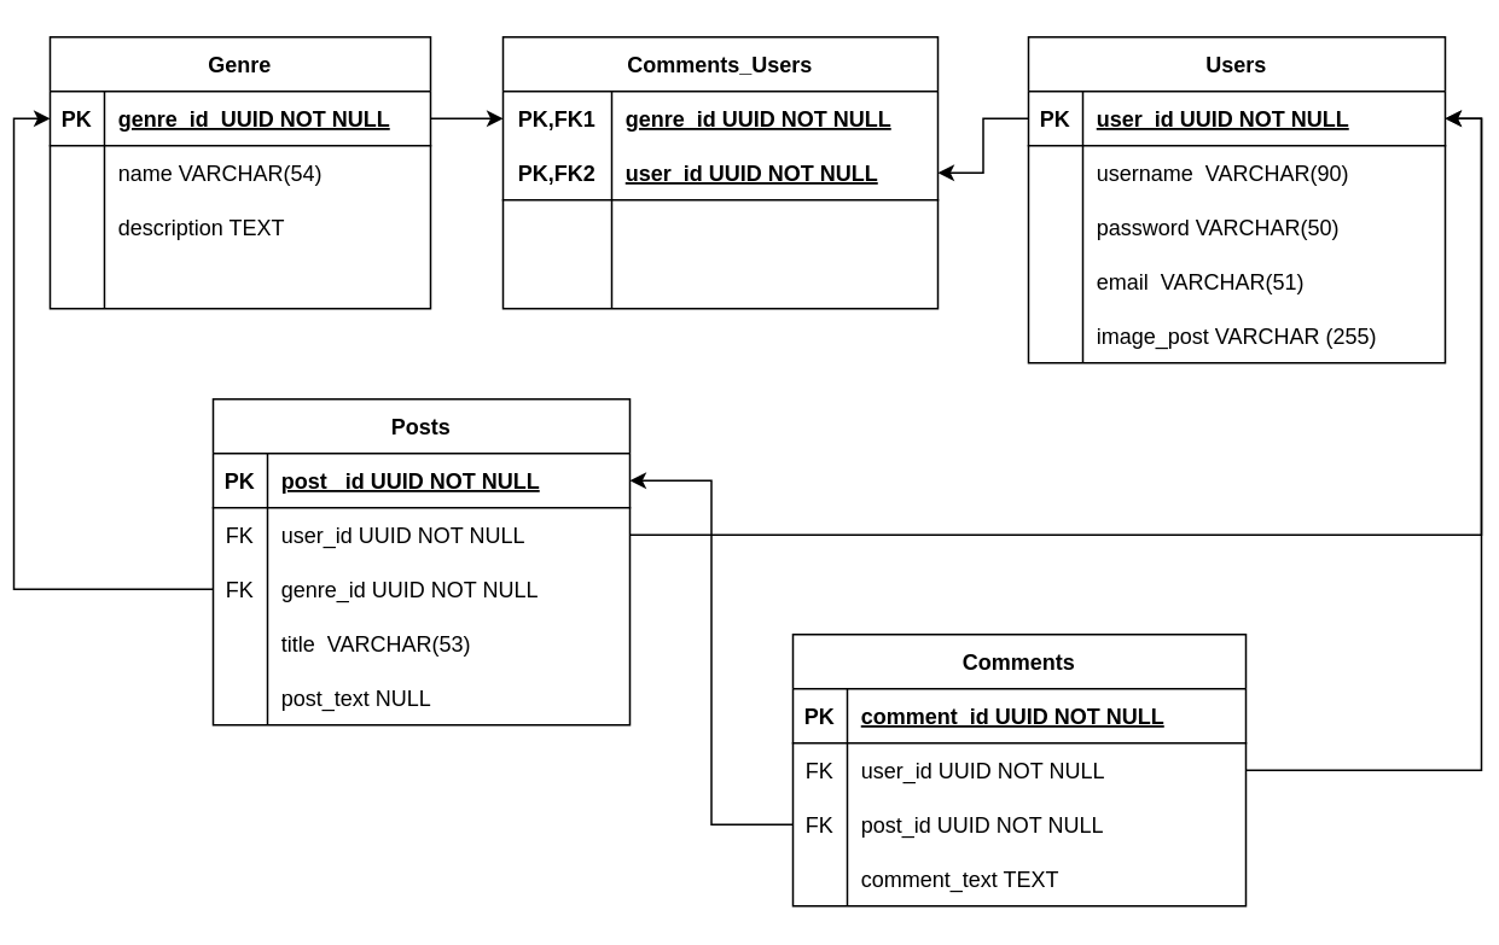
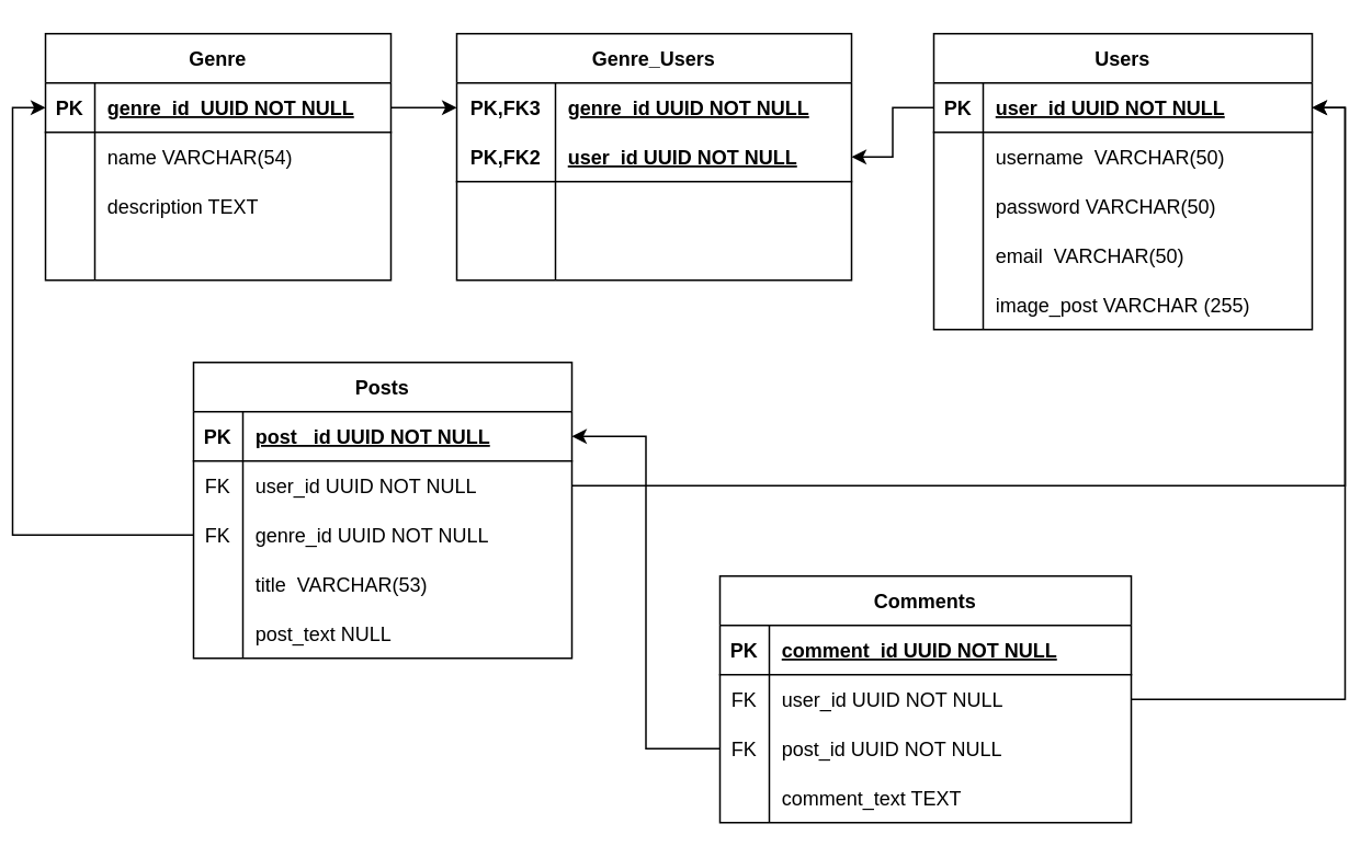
  <mxCell id="0" />
  <mxCell id="1" parent="0" />
  <mxCell id="2" value="Genre" style="shape=table;startSize=30;container=1;collapsible=1;childLayout=tableLayout;fixedRows=1;rowLines=0;fontStyle=1;align=center;resizeLast=1;" vertex="1" parent="1"><mxGeometry x="20" y="20" width="210" height="150" as="geometry" /></mxCell>
  <mxCell id="3" value="" style="shape=tableRow;horizontal=0;startSize=0;swimlaneHead=0;swimlaneBody=0;fillColor=none;collapsible=0;dropTarget=0;points=[[0,0.5],[1,0.5]];portConstraint=eastwest;top=0;left=0;right=0;bottom=1;" vertex="1" parent="2"><mxGeometry y="30" width="210" height="30" as="geometry" /></mxCell>
  <mxCell id="4" value="PK" style="shape=partialRectangle;connectable=0;fillColor=none;top=0;left=0;bottom=0;right=0;fontStyle=1;overflow=hidden;" vertex="1" parent="3"><mxGeometry width="30" height="30" as="geometry"><mxRectangle width="30" height="30" as="alternateBounds" /></mxGeometry></mxCell>
  <mxCell id="5" value="genre_id  UUID NOT NULL" style="shape=partialRectangle;connectable=0;fillColor=none;top=0;left=0;bottom=0;right=0;align=left;spacingLeft=6;fontStyle=5;overflow=hidden;" vertex="1" parent="3"><mxGeometry x="30" width="180" height="30" as="geometry"><mxRectangle width="180" height="30" as="alternateBounds" /></mxGeometry></mxCell>
  <mxCell id="6" value="" style="shape=tableRow;horizontal=0;startSize=0;swimlaneHead=0;swimlaneBody=0;fillColor=none;collapsible=0;dropTarget=0;points=[[0,0.5],[1,0.5]];portConstraint=eastwest;top=0;left=0;right=0;bottom=0;" vertex="1" parent="2"><mxGeometry y="60" width="210" height="30" as="geometry" /></mxCell>
  <mxCell id="7" value="" style="shape=partialRectangle;connectable=0;fillColor=none;top=0;left=0;bottom=0;right=0;editable=1;overflow=hidden;" vertex="1" parent="6"><mxGeometry width="30" height="30" as="geometry"><mxRectangle width="30" height="30" as="alternateBounds" /></mxGeometry></mxCell>
  <mxCell id="8" value="name VARCHAR(54)" style="shape=partialRectangle;connectable=0;fillColor=none;top=0;left=0;bottom=0;right=0;align=left;spacingLeft=6;overflow=hidden;" vertex="1" parent="6"><mxGeometry x="30" width="180" height="30" as="geometry"><mxRectangle width="180" height="30" as="alternateBounds" /></mxGeometry></mxCell>
  <mxCell id="9" value="" style="shape=tableRow;horizontal=0;startSize=0;swimlaneHead=0;swimlaneBody=0;fillColor=none;collapsible=0;dropTarget=0;points=[[0,0.5],[1,0.5]];portConstraint=eastwest;top=0;left=0;right=0;bottom=0;" vertex="1" parent="2"><mxGeometry y="90" width="210" height="30" as="geometry" /></mxCell>
  <mxCell id="10" value="" style="shape=partialRectangle;connectable=0;fillColor=none;top=0;left=0;bottom=0;right=0;editable=1;overflow=hidden;" vertex="1" parent="9"><mxGeometry width="30" height="30" as="geometry"><mxRectangle width="30" height="30" as="alternateBounds" /></mxGeometry></mxCell>
  <mxCell id="11" value="description TEXT" style="shape=partialRectangle;connectable=0;fillColor=none;top=0;left=0;bottom=0;right=0;align=left;spacingLeft=6;overflow=hidden;" vertex="1" parent="9"><mxGeometry x="30" width="180" height="30" as="geometry"><mxRectangle width="180" height="30" as="alternateBounds" /></mxGeometry></mxCell>
  <mxCell id="12" value="" style="shape=tableRow;horizontal=0;startSize=0;swimlaneHead=0;swimlaneBody=0;fillColor=none;collapsible=0;dropTarget=0;points=[[0,0.5],[1,0.5]];portConstraint=eastwest;top=0;left=0;right=0;bottom=0;" vertex="1" parent="2"><mxGeometry y="120" width="210" height="30" as="geometry" /></mxCell>
  <mxCell id="13" value="" style="shape=partialRectangle;connectable=0;fillColor=none;top=0;left=0;bottom=0;right=0;editable=1;overflow=hidden;" vertex="1" parent="12"><mxGeometry width="30" height="30" as="geometry"><mxRectangle width="30" height="30" as="alternateBounds" /></mxGeometry></mxCell>
  <mxCell id="14" value="" style="shape=partialRectangle;connectable=0;fillColor=none;top=0;left=0;bottom=0;right=0;align=left;spacingLeft=6;overflow=hidden;" vertex="1" parent="12"><mxGeometry x="30" width="180" height="30" as="geometry"><mxRectangle width="180" height="30" as="alternateBounds" /></mxGeometry></mxCell>
  <mxCell id="15" value="Posts" style="shape=table;startSize=30;container=1;collapsible=1;childLayout=tableLayout;fixedRows=1;rowLines=0;fontStyle=1;align=center;resizeLast=1;" vertex="1" parent="1"><mxGeometry x="110" y="220" width="230" height="180" as="geometry" /></mxCell>
  <mxCell id="16" value="" style="shape=tableRow;horizontal=0;startSize=0;swimlaneHead=0;swimlaneBody=0;fillColor=none;collapsible=0;dropTarget=0;points=[[0,0.5],[1,0.5]];portConstraint=eastwest;top=0;left=0;right=0;bottom=1;" vertex="1" parent="15"><mxGeometry y="30" width="230" height="30" as="geometry" /></mxCell>
  <mxCell id="17" value="PK" style="shape=partialRectangle;connectable=0;fillColor=none;top=0;left=0;bottom=0;right=0;fontStyle=1;overflow=hidden;" vertex="1" parent="16"><mxGeometry width="30" height="30" as="geometry"><mxRectangle width="30" height="30" as="alternateBounds" /></mxGeometry></mxCell>
  <mxCell id="18" value="post _id UUID NOT NULL" style="shape=partialRectangle;connectable=0;fillColor=none;top=0;left=0;bottom=0;right=0;align=left;spacingLeft=6;fontStyle=5;overflow=hidden;" vertex="1" parent="16"><mxGeometry x="30" width="200" height="30" as="geometry"><mxRectangle width="200" height="30" as="alternateBounds" /></mxGeometry></mxCell>
  <mxCell id="19" value="" style="shape=tableRow;horizontal=0;startSize=0;swimlaneHead=0;swimlaneBody=0;fillColor=none;collapsible=0;dropTarget=0;points=[[0,0.5],[1,0.5]];portConstraint=eastwest;top=0;left=0;right=0;bottom=0;" vertex="1" parent="15"><mxGeometry y="60" width="230" height="30" as="geometry" /></mxCell>
  <mxCell id="20" value="FK" style="shape=partialRectangle;connectable=0;fillColor=none;top=0;left=0;bottom=0;right=0;editable=1;overflow=hidden;" vertex="1" parent="19"><mxGeometry width="30" height="30" as="geometry"><mxRectangle width="30" height="30" as="alternateBounds" /></mxGeometry></mxCell>
  <mxCell id="21" value="user_id UUID NOT NULL" style="shape=partialRectangle;connectable=0;fillColor=none;top=0;left=0;bottom=0;right=0;align=left;spacingLeft=6;overflow=hidden;" vertex="1" parent="19"><mxGeometry x="30" width="200" height="30" as="geometry"><mxRectangle width="200" height="30" as="alternateBounds" /></mxGeometry></mxCell>
  <mxCell id="22" value="" style="shape=tableRow;horizontal=0;startSize=0;swimlaneHead=0;swimlaneBody=0;fillColor=none;collapsible=0;dropTarget=0;points=[[0,0.5],[1,0.5]];portConstraint=eastwest;top=0;left=0;right=0;bottom=0;" vertex="1" parent="15"><mxGeometry y="90" width="230" height="30" as="geometry" /></mxCell>
  <mxCell id="23" value="FK" style="shape=partialRectangle;connectable=0;fillColor=none;top=0;left=0;bottom=0;right=0;editable=1;overflow=hidden;" vertex="1" parent="22"><mxGeometry width="30" height="30" as="geometry"><mxRectangle width="30" height="30" as="alternateBounds" /></mxGeometry></mxCell>
  <mxCell id="24" value="genre_id UUID NOT NULL" style="shape=partialRectangle;connectable=0;fillColor=none;top=0;left=0;bottom=0;right=0;align=left;spacingLeft=6;overflow=hidden;" vertex="1" parent="22"><mxGeometry x="30" width="200" height="30" as="geometry"><mxRectangle width="200" height="30" as="alternateBounds" /></mxGeometry></mxCell>
  <mxCell id="25" value="" style="shape=tableRow;horizontal=0;startSize=0;swimlaneHead=0;swimlaneBody=0;fillColor=none;collapsible=0;dropTarget=0;points=[[0,0.5],[1,0.5]];portConstraint=eastwest;top=0;left=0;right=0;bottom=0;" vertex="1" parent="15"><mxGeometry y="120" width="230" height="30" as="geometry" /></mxCell>
  <mxCell id="26" value="" style="shape=partialRectangle;connectable=0;fillColor=none;top=0;left=0;bottom=0;right=0;editable=1;overflow=hidden;" vertex="1" parent="25"><mxGeometry width="30" height="30" as="geometry"><mxRectangle width="30" height="30" as="alternateBounds" /></mxGeometry></mxCell>
  <mxCell id="27" value="title  VARCHAR(53)" style="shape=partialRectangle;connectable=0;fillColor=none;top=0;left=0;bottom=0;right=0;align=left;spacingLeft=6;overflow=hidden;" vertex="1" parent="25"><mxGeometry x="30" width="200" height="30" as="geometry"><mxRectangle width="200" height="30" as="alternateBounds" /></mxGeometry></mxCell>
  <mxCell id="28" style="shape=tableRow;horizontal=0;startSize=0;swimlaneHead=0;swimlaneBody=0;fillColor=none;collapsible=0;dropTarget=0;points=[[0,0.5],[1,0.5]];portConstraint=eastwest;top=0;left=0;right=0;bottom=0;" vertex="1" parent="15"><mxGeometry y="150" width="230" height="30" as="geometry" /></mxCell>
  <mxCell id="29" style="shape=partialRectangle;connectable=0;fillColor=none;top=0;left=0;bottom=0;right=0;editable=1;overflow=hidden;" vertex="1" parent="28"><mxGeometry width="30" height="30" as="geometry"><mxRectangle width="30" height="30" as="alternateBounds" /></mxGeometry></mxCell>
  <mxCell id="30" value="post_text NULL" style="shape=partialRectangle;connectable=0;fillColor=none;top=0;left=0;bottom=0;right=0;align=left;spacingLeft=6;overflow=hidden;" vertex="1" parent="28"><mxGeometry x="30" width="200" height="30" as="geometry"><mxRectangle width="200" height="30" as="alternateBounds" /></mxGeometry></mxCell>
  <mxCell id="31" value="Comments" style="shape=table;startSize=30;container=1;collapsible=1;childLayout=tableLayout;fixedRows=1;rowLines=0;fontStyle=1;align=center;resizeLast=1;" vertex="1" parent="1"><mxGeometry x="430" y="350" width="250" height="150" as="geometry" /></mxCell>
  <mxCell id="32" value="" style="shape=tableRow;horizontal=0;startSize=0;swimlaneHead=0;swimlaneBody=0;fillColor=none;collapsible=0;dropTarget=0;points=[[0,0.5],[1,0.5]];portConstraint=eastwest;top=0;left=0;right=0;bottom=1;" vertex="1" parent="31"><mxGeometry y="30" width="250" height="30" as="geometry" /></mxCell>
  <mxCell id="33" value="PK" style="shape=partialRectangle;connectable=0;fillColor=none;top=0;left=0;bottom=0;right=0;fontStyle=1;overflow=hidden;" vertex="1" parent="32"><mxGeometry width="30" height="30" as="geometry"><mxRectangle width="30" height="30" as="alternateBounds" /></mxGeometry></mxCell>
  <mxCell id="34" value="comment_id UUID NOT NULL" style="shape=partialRectangle;connectable=0;fillColor=none;top=0;left=0;bottom=0;right=0;align=left;spacingLeft=6;fontStyle=5;overflow=hidden;" vertex="1" parent="32"><mxGeometry x="30" width="220" height="30" as="geometry"><mxRectangle width="220" height="30" as="alternateBounds" /></mxGeometry></mxCell>
  <mxCell id="35" value="" style="shape=tableRow;horizontal=0;startSize=0;swimlaneHead=0;swimlaneBody=0;fillColor=none;collapsible=0;dropTarget=0;points=[[0,0.5],[1,0.5]];portConstraint=eastwest;top=0;left=0;right=0;bottom=0;" vertex="1" parent="31"><mxGeometry y="60" width="250" height="30" as="geometry" /></mxCell>
  <mxCell id="36" value="FK" style="shape=partialRectangle;connectable=0;fillColor=none;top=0;left=0;bottom=0;right=0;editable=1;overflow=hidden;" vertex="1" parent="35"><mxGeometry width="30" height="30" as="geometry"><mxRectangle width="30" height="30" as="alternateBounds" /></mxGeometry></mxCell>
  <mxCell id="37" value="user_id UUID NOT NULL" style="shape=partialRectangle;connectable=0;fillColor=none;top=0;left=0;bottom=0;right=0;align=left;spacingLeft=6;overflow=hidden;" vertex="1" parent="35"><mxGeometry x="30" width="220" height="30" as="geometry"><mxRectangle width="220" height="30" as="alternateBounds" /></mxGeometry></mxCell>
  <mxCell id="38" value="" style="shape=tableRow;horizontal=0;startSize=0;swimlaneHead=0;swimlaneBody=0;fillColor=none;collapsible=0;dropTarget=0;points=[[0,0.5],[1,0.5]];portConstraint=eastwest;top=0;left=0;right=0;bottom=0;" vertex="1" parent="31"><mxGeometry y="90" width="250" height="30" as="geometry" /></mxCell>
  <mxCell id="39" value="FK" style="shape=partialRectangle;connectable=0;fillColor=none;top=0;left=0;bottom=0;right=0;editable=1;overflow=hidden;" vertex="1" parent="38"><mxGeometry width="30" height="30" as="geometry"><mxRectangle width="30" height="30" as="alternateBounds" /></mxGeometry></mxCell>
  <mxCell id="40" value="post_id UUID NOT NULL" style="shape=partialRectangle;connectable=0;fillColor=none;top=0;left=0;bottom=0;right=0;align=left;spacingLeft=6;overflow=hidden;" vertex="1" parent="38"><mxGeometry x="30" width="220" height="30" as="geometry"><mxRectangle width="220" height="30" as="alternateBounds" /></mxGeometry></mxCell>
  <mxCell id="41" value="" style="shape=tableRow;horizontal=0;startSize=0;swimlaneHead=0;swimlaneBody=0;fillColor=none;collapsible=0;dropTarget=0;points=[[0,0.5],[1,0.5]];portConstraint=eastwest;top=0;left=0;right=0;bottom=0;" vertex="1" parent="31"><mxGeometry y="120" width="250" height="30" as="geometry" /></mxCell>
  <mxCell id="42" value="" style="shape=partialRectangle;connectable=0;fillColor=none;top=0;left=0;bottom=0;right=0;editable=1;overflow=hidden;" vertex="1" parent="41"><mxGeometry width="30" height="30" as="geometry"><mxRectangle width="30" height="30" as="alternateBounds" /></mxGeometry></mxCell>
  <mxCell id="43" value="comment_text TEXT" style="shape=partialRectangle;connectable=0;fillColor=none;top=0;left=0;bottom=0;right=0;align=left;spacingLeft=6;overflow=hidden;" vertex="1" parent="41"><mxGeometry x="30" width="220" height="30" as="geometry"><mxRectangle width="220" height="30" as="alternateBounds" /></mxGeometry></mxCell>
  <mxCell id="44" value="Users" style="shape=table;startSize=30;container=1;collapsible=1;childLayout=tableLayout;fixedRows=1;rowLines=0;fontStyle=1;align=center;resizeLast=1;" vertex="1" parent="1"><mxGeometry x="560" y="20" width="230" height="180" as="geometry" /></mxCell>
  <mxCell id="45" value="" style="shape=tableRow;horizontal=0;startSize=0;swimlaneHead=0;swimlaneBody=0;fillColor=none;collapsible=0;dropTarget=0;points=[[0,0.5],[1,0.5]];portConstraint=eastwest;top=0;left=0;right=0;bottom=1;" vertex="1" parent="44"><mxGeometry y="30" width="230" height="30" as="geometry" /></mxCell>
  <mxCell id="46" value="PK" style="shape=partialRectangle;connectable=0;fillColor=none;top=0;left=0;bottom=0;right=0;fontStyle=1;overflow=hidden;" vertex="1" parent="45"><mxGeometry width="30" height="30" as="geometry"><mxRectangle width="30" height="30" as="alternateBounds" /></mxGeometry></mxCell>
  <mxCell id="47" value="user_id UUID NOT NULL" style="shape=partialRectangle;connectable=0;fillColor=none;top=0;left=0;bottom=0;right=0;align=left;spacingLeft=6;fontStyle=5;overflow=hidden;" vertex="1" parent="45"><mxGeometry x="30" width="200" height="30" as="geometry"><mxRectangle width="200" height="30" as="alternateBounds" /></mxGeometry></mxCell>
  <mxCell id="48" value="" style="shape=tableRow;horizontal=0;startSize=0;swimlaneHead=0;swimlaneBody=0;fillColor=none;collapsible=0;dropTarget=0;points=[[0,0.5],[1,0.5]];portConstraint=eastwest;top=0;left=0;right=0;bottom=0;" vertex="1" parent="44"><mxGeometry y="60" width="230" height="30" as="geometry" /></mxCell>
  <mxCell id="49" value="" style="shape=partialRectangle;connectable=0;fillColor=none;top=0;left=0;bottom=0;right=0;editable=1;overflow=hidden;" vertex="1" parent="48"><mxGeometry width="30" height="30" as="geometry"><mxRectangle width="30" height="30" as="alternateBounds" /></mxGeometry></mxCell>
- <mxCell id="50" value="username  VARCHAR(90)" style="shape=partialRectangle;connectable=0;fillColor=none;top=0;left=0;bottom=0;right=0;align=left;spacingLeft=6;overflow=hidden;" vertex="1" parent="48"><mxGeometry x="30" width="200" height="30" as="geometry"><mxRectangle width="200" height="30" as="alternateBounds" /></mxGeometry></mxCell>
+ <mxCell id="50" value="username  VARCHAR(50)" style="shape=partialRectangle;connectable=0;fillColor=none;top=0;left=0;bottom=0;right=0;align=left;spacingLeft=6;overflow=hidden;" vertex="1" parent="48"><mxGeometry x="30" width="200" height="30" as="geometry"><mxRectangle width="200" height="30" as="alternateBounds" /></mxGeometry></mxCell>
  <mxCell id="51" value="" style="shape=tableRow;horizontal=0;startSize=0;swimlaneHead=0;swimlaneBody=0;fillColor=none;collapsible=0;dropTarget=0;points=[[0,0.5],[1,0.5]];portConstraint=eastwest;top=0;left=0;right=0;bottom=0;" vertex="1" parent="44"><mxGeometry y="90" width="230" height="30" as="geometry" /></mxCell>
  <mxCell id="52" value="" style="shape=partialRectangle;connectable=0;fillColor=none;top=0;left=0;bottom=0;right=0;editable=1;overflow=hidden;" vertex="1" parent="51"><mxGeometry width="30" height="30" as="geometry"><mxRectangle width="30" height="30" as="alternateBounds" /></mxGeometry></mxCell>
  <mxCell id="53" value="password VARCHAR(50)" style="shape=partialRectangle;connectable=0;fillColor=none;top=0;left=0;bottom=0;right=0;align=left;spacingLeft=6;overflow=hidden;" vertex="1" parent="51"><mxGeometry x="30" width="200" height="30" as="geometry"><mxRectangle width="200" height="30" as="alternateBounds" /></mxGeometry></mxCell>
  <mxCell id="54" value="" style="shape=tableRow;horizontal=0;startSize=0;swimlaneHead=0;swimlaneBody=0;fillColor=none;collapsible=0;dropTarget=0;points=[[0,0.5],[1,0.5]];portConstraint=eastwest;top=0;left=0;right=0;bottom=0;" vertex="1" parent="44"><mxGeometry y="120" width="230" height="30" as="geometry" /></mxCell>
  <mxCell id="55" value="" style="shape=partialRectangle;connectable=0;fillColor=none;top=0;left=0;bottom=0;right=0;editable=1;overflow=hidden;" vertex="1" parent="54"><mxGeometry width="30" height="30" as="geometry"><mxRectangle width="30" height="30" as="alternateBounds" /></mxGeometry></mxCell>
- <mxCell id="56" value="email  VARCHAR(51)" style="shape=partialRectangle;connectable=0;fillColor=none;top=0;left=0;bottom=0;right=0;align=left;spacingLeft=6;overflow=hidden;" vertex="1" parent="54"><mxGeometry x="30" width="200" height="30" as="geometry"><mxRectangle width="200" height="30" as="alternateBounds" /></mxGeometry></mxCell>
+ <mxCell id="56" value="email  VARCHAR(50)" style="shape=partialRectangle;connectable=0;fillColor=none;top=0;left=0;bottom=0;right=0;align=left;spacingLeft=6;overflow=hidden;" vertex="1" parent="54"><mxGeometry x="30" width="200" height="30" as="geometry"><mxRectangle width="200" height="30" as="alternateBounds" /></mxGeometry></mxCell>
  <mxCell id="57" style="shape=tableRow;horizontal=0;startSize=0;swimlaneHead=0;swimlaneBody=0;fillColor=none;collapsible=0;dropTarget=0;points=[[0,0.5],[1,0.5]];portConstraint=eastwest;top=0;left=0;right=0;bottom=0;" vertex="1" parent="44"><mxGeometry y="150" width="230" height="30" as="geometry" /></mxCell>
  <mxCell id="58" style="shape=partialRectangle;connectable=0;fillColor=none;top=0;left=0;bottom=0;right=0;editable=1;overflow=hidden;" vertex="1" parent="57"><mxGeometry width="30" height="30" as="geometry"><mxRectangle width="30" height="30" as="alternateBounds" /></mxGeometry></mxCell>
  <mxCell id="59" value="image_post VARCHAR (255)" style="shape=partialRectangle;connectable=0;fillColor=none;top=0;left=0;bottom=0;right=0;align=left;spacingLeft=6;overflow=hidden;" vertex="1" parent="57"><mxGeometry x="30" width="200" height="30" as="geometry"><mxRectangle width="200" height="30" as="alternateBounds" /></mxGeometry></mxCell>
- <mxCell id="60" value="Comments_Users" style="shape=table;startSize=30;container=1;collapsible=1;childLayout=tableLayout;fixedRows=1;rowLines=0;fontStyle=1;align=center;resizeLast=1;" vertex="1" parent="1"><mxGeometry x="270" y="20" width="240" height="150" as="geometry" /></mxCell>
+ <mxCell id="60" value="Genre_Users" style="shape=table;startSize=30;container=1;collapsible=1;childLayout=tableLayout;fixedRows=1;rowLines=0;fontStyle=1;align=center;resizeLast=1;" vertex="1" parent="1"><mxGeometry x="270" y="20" width="240" height="150" as="geometry" /></mxCell>
  <mxCell id="61" value="" style="shape=tableRow;horizontal=0;startSize=0;swimlaneHead=0;swimlaneBody=0;fillColor=none;collapsible=0;dropTarget=0;points=[[0,0.5],[1,0.5]];portConstraint=eastwest;top=0;left=0;right=0;bottom=0;" vertex="1" parent="60"><mxGeometry y="30" width="240" height="30" as="geometry" /></mxCell>
- <mxCell id="62" value="PK,FK1" style="shape=partialRectangle;connectable=0;fillColor=none;top=0;left=0;bottom=0;right=0;fontStyle=1;overflow=hidden;" vertex="1" parent="61"><mxGeometry width="60" height="30" as="geometry"><mxRectangle width="60" height="30" as="alternateBounds" /></mxGeometry></mxCell>
+ <mxCell id="62" value="PK,FK3" style="shape=partialRectangle;connectable=0;fillColor=none;top=0;left=0;bottom=0;right=0;fontStyle=1;overflow=hidden;" vertex="1" parent="61"><mxGeometry width="60" height="30" as="geometry"><mxRectangle width="60" height="30" as="alternateBounds" /></mxGeometry></mxCell>
  <mxCell id="63" value="genre_id UUID NOT NULL" style="shape=partialRectangle;connectable=0;fillColor=none;top=0;left=0;bottom=0;right=0;align=left;spacingLeft=6;fontStyle=5;overflow=hidden;" vertex="1" parent="61"><mxGeometry x="60" width="180" height="30" as="geometry"><mxRectangle width="180" height="30" as="alternateBounds" /></mxGeometry></mxCell>
  <mxCell id="64" value="" style="shape=tableRow;horizontal=0;startSize=0;swimlaneHead=0;swimlaneBody=0;fillColor=none;collapsible=0;dropTarget=0;points=[[0,0.5],[1,0.5]];portConstraint=eastwest;top=0;left=0;right=0;bottom=1;" vertex="1" parent="60"><mxGeometry y="60" width="240" height="30" as="geometry" /></mxCell>
  <mxCell id="65" value="PK,FK2" style="shape=partialRectangle;connectable=0;fillColor=none;top=0;left=0;bottom=0;right=0;fontStyle=1;overflow=hidden;" vertex="1" parent="64"><mxGeometry width="60" height="30" as="geometry"><mxRectangle width="60" height="30" as="alternateBounds" /></mxGeometry></mxCell>
  <mxCell id="66" value="user_id UUID NOT NULL" style="shape=partialRectangle;connectable=0;fillColor=none;top=0;left=0;bottom=0;right=0;align=left;spacingLeft=6;fontStyle=5;overflow=hidden;" vertex="1" parent="64"><mxGeometry x="60" width="180" height="30" as="geometry"><mxRectangle width="180" height="30" as="alternateBounds" /></mxGeometry></mxCell>
  <mxCell id="67" value="" style="shape=tableRow;horizontal=0;startSize=0;swimlaneHead=0;swimlaneBody=0;fillColor=none;collapsible=0;dropTarget=0;points=[[0,0.5],[1,0.5]];portConstraint=eastwest;top=0;left=0;right=0;bottom=0;" vertex="1" parent="60"><mxGeometry y="90" width="240" height="30" as="geometry" /></mxCell>
  <mxCell id="68" value="" style="shape=partialRectangle;connectable=0;fillColor=none;top=0;left=0;bottom=0;right=0;editable=1;overflow=hidden;" vertex="1" parent="67"><mxGeometry width="60" height="30" as="geometry"><mxRectangle width="60" height="30" as="alternateBounds" /></mxGeometry></mxCell>
  <mxCell id="69" value="" style="shape=partialRectangle;connectable=0;fillColor=none;top=0;left=0;bottom=0;right=0;align=left;spacingLeft=6;overflow=hidden;" vertex="1" parent="67"><mxGeometry x="60" width="180" height="30" as="geometry"><mxRectangle width="180" height="30" as="alternateBounds" /></mxGeometry></mxCell>
  <mxCell id="70" value="" style="shape=tableRow;horizontal=0;startSize=0;swimlaneHead=0;swimlaneBody=0;fillColor=none;collapsible=0;dropTarget=0;points=[[0,0.5],[1,0.5]];portConstraint=eastwest;top=0;left=0;right=0;bottom=0;" vertex="1" parent="60"><mxGeometry y="120" width="240" height="30" as="geometry" /></mxCell>
  <mxCell id="71" value="" style="shape=partialRectangle;connectable=0;fillColor=none;top=0;left=0;bottom=0;right=0;editable=1;overflow=hidden;" vertex="1" parent="70"><mxGeometry width="60" height="30" as="geometry"><mxRectangle width="60" height="30" as="alternateBounds" /></mxGeometry></mxCell>
  <mxCell id="72" value="" style="shape=partialRectangle;connectable=0;fillColor=none;top=0;left=0;bottom=0;right=0;align=left;spacingLeft=6;overflow=hidden;" vertex="1" parent="70"><mxGeometry x="60" width="180" height="30" as="geometry"><mxRectangle width="180" height="30" as="alternateBounds" /></mxGeometry></mxCell>
  <mxCell id="73" style="edgeStyle=orthogonalEdgeStyle;rounded=0;orthogonalLoop=1;jettySize=auto;html=1;entryX=0;entryY=0.5;entryDx=0;entryDy=0;" edge="1" parent="1" source="3" target="61"><mxGeometry relative="1" as="geometry" /></mxCell>
  <mxCell id="74" style="edgeStyle=orthogonalEdgeStyle;rounded=0;orthogonalLoop=1;jettySize=auto;html=1;exitX=0;exitY=0.5;exitDx=0;exitDy=0;entryX=1;entryY=0.5;entryDx=0;entryDy=0;" edge="1" parent="1" source="45" target="64"><mxGeometry relative="1" as="geometry" /></mxCell>
  <mxCell id="75" style="edgeStyle=orthogonalEdgeStyle;rounded=0;orthogonalLoop=1;jettySize=auto;html=1;entryX=1;entryY=0.5;entryDx=0;entryDy=0;" edge="1" parent="1" source="19" target="45"><mxGeometry relative="1" as="geometry" /></mxCell>
  <mxCell id="76" style="edgeStyle=orthogonalEdgeStyle;rounded=0;orthogonalLoop=1;jettySize=auto;html=1;entryX=1;entryY=0.5;entryDx=0;entryDy=0;" edge="1" parent="1" source="35" target="45"><mxGeometry relative="1" as="geometry" /></mxCell>
  <mxCell id="77" style="edgeStyle=orthogonalEdgeStyle;rounded=0;orthogonalLoop=1;jettySize=auto;html=1;entryX=0;entryY=0.5;entryDx=0;entryDy=0;" edge="1" parent="1" source="22" target="3"><mxGeometry relative="1" as="geometry" /></mxCell>
  <mxCell id="78" style="edgeStyle=orthogonalEdgeStyle;rounded=0;orthogonalLoop=1;jettySize=auto;html=1;entryX=1;entryY=0.5;entryDx=0;entryDy=0;" edge="1" parent="1" source="38" target="16"><mxGeometry relative="1" as="geometry"><mxPoint x="50" y="410" as="targetPoint" /></mxGeometry></mxCell>
